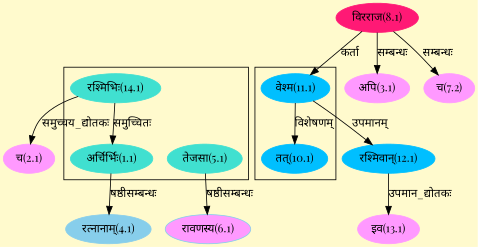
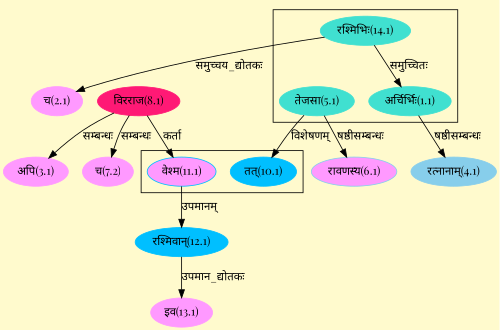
  digraph {
    bgcolor=lemonchiffon1
    compound=true
    fontname="Playfair Display"
    rankdir=BT
    node [color="#FF99FF" fontname="Playfair Display" style=filled]
    edge [dir=back fontname="Playfair Display"]
    n1 [color="#40E0D0" label="अर्चिर्भिः(1.1)"]
    n2 [color="#40E0D0" label="रश्मिभिः(14.1)"]
    n3 [color="#40E0D0" label="तेजसा(5.1)"]
    n4 [color="#00BFFF" label="तत्(10.1)"]
-   n5 [color="#00BFFF" label="वेश्म(11.1)"]
+   n5 [color="#00BFFF" label="वेश्म(11.1)" fillcolor="#FF99FF"]
    n6 [color="#FF1975" label="विरराज(8.1)"]
    n7 [label="च(2.1)"]
    n8 [label="अपि(3.1)"]
    n9 [color="#87CEEB" label="रत्नानाम्(4.1)"]
    n10 [color="#87CEEB" fillcolor="#FF99FF" label="रावणस्य(6.1)"]
    n11 [label="च(7.2)"]
    n12 [color="#00BFFF" label="रश्मिवान्(12.1)"]
    n13 [label="इव(13.1)"]
    subgraph cluster_1 {
      n1
      n2
      n3
    }
    subgraph cluster_2 {
      n4
      n5
    }
    n1 -> n2 [label="समुच्चितः"]
-   n4 -> n5 [label="विशेषणम्"]
+   n4 -> n3 [label="विशेषणम्"]
    n5 -> n6 [label="कर्ता"]
    n7 -> n2 [label="समुच्चय_द्योतकः"]
    n8 -> n6 [label="सम्बन्धः"]
    n9 -> n1 [label="षष्ठीसम्बन्धः"]
    n10 -> n3 [label="षष्ठीसम्बन्धः"]
    n11 -> n6 [label="सम्बन्धः"]
    n12 -> n5 [label="उपमानम्"]
    n13 -> n12 [label="उपमान_द्योतकः"]
  }
